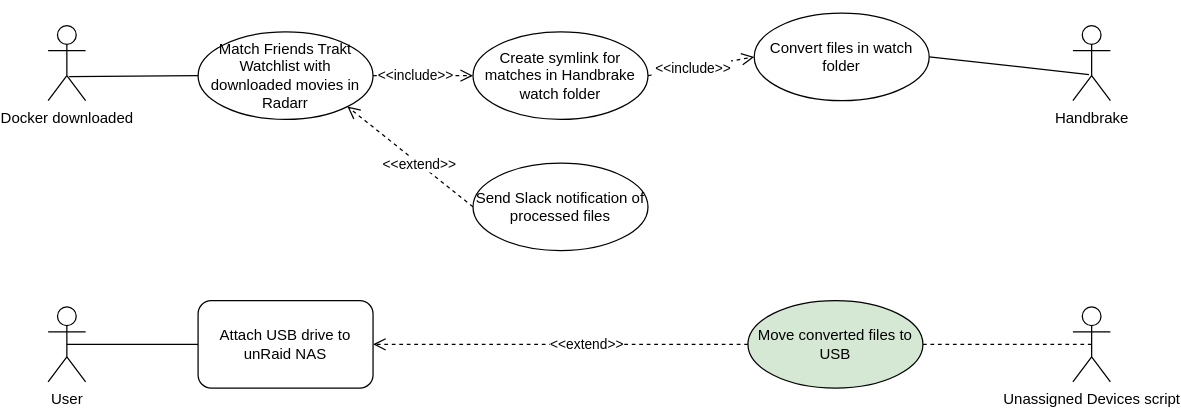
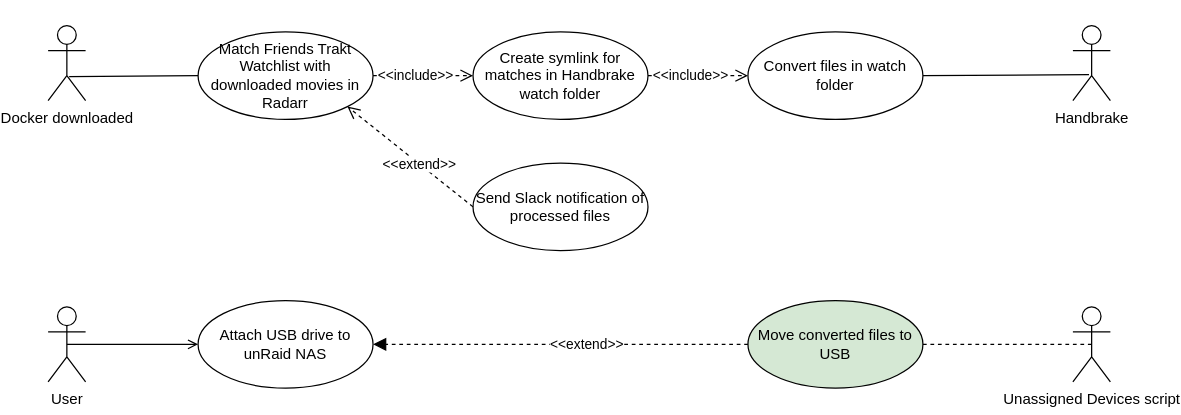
  <mxCell id="0" />
  <mxCell id="1" parent="0" />
  <mxCell id="2" value="&lt;div&gt;Handbrake&lt;/div&gt;" style="shape=umlActor;verticalLabelPosition=bottom;labelBackgroundColor=#ffffff;verticalAlign=top;html=1;" vertex="1" parent="1"><mxGeometry x="840" y="20" width="30" height="60" as="geometry" /></mxCell>
  <mxCell id="3" value="Docker downloaded" style="shape=umlActor;verticalLabelPosition=bottom;labelBackgroundColor=#ffffff;verticalAlign=top;html=1;" vertex="1" parent="1"><mxGeometry x="20" y="20" width="30" height="60" as="geometry" /></mxCell>
  <mxCell id="4" value="Match Friends Trakt Watchlist with downloaded movies in Radarr" style="ellipse;whiteSpace=wrap;html=1;" vertex="1" parent="1"><mxGeometry x="140" y="25" width="140" height="70" as="geometry" /></mxCell>
  <mxCell id="5" style="edgeStyle=none;rounded=0;html=1;exitX=0.561;exitY=0.681;exitPerimeter=0;startArrow=none;startFill=0;endArrow=none;endFill=0;jettySize=auto;orthogonalLoop=1;strokeWidth=1;exitDx=0;exitDy=0;entryX=0;entryY=0.5;entryDx=0;entryDy=0;" edge="1" parent="1" source="3" target="4"><mxGeometry relative="1" as="geometry"><mxPoint x="35" y="135" as="sourcePoint" /><mxPoint x="110" y="50" as="targetPoint" /></mxGeometry></mxCell>
  <mxCell id="6" value="Create symlink for matches in Handbrake watch folder" style="ellipse;whiteSpace=wrap;html=1;" vertex="1" parent="1"><mxGeometry x="360" y="25" width="140" height="70" as="geometry" /></mxCell>
- <mxCell id="7" value="Convert files in watch folder" style="ellipse;whiteSpace=wrap;html=1;" vertex="1" parent="1"><mxGeometry x="585" y="10" width="140" height="70" as="geometry" /></mxCell>
+ <mxCell id="7" value="Convert files in watch folder" style="ellipse;whiteSpace=wrap;html=1;" vertex="1" parent="1"><mxGeometry x="580" y="25" width="140" height="70" as="geometry" /></mxCell>
  <mxCell id="8" style="edgeStyle=none;rounded=0;html=1;exitX=0.43;exitY=0.652;exitPerimeter=0;entryX=1;entryY=0.5;startArrow=none;startFill=0;endArrow=none;endFill=0;jettySize=auto;orthogonalLoop=1;strokeWidth=1;entryDx=0;entryDy=0;exitDx=0;exitDy=0;" edge="1" parent="1" source="2" target="7"><mxGeometry relative="1" as="geometry"><mxPoint x="865" y="-230" as="sourcePoint" /><mxPoint x="709.497" y="-79.749" as="targetPoint" /></mxGeometry></mxCell>
  <mxCell id="9" value="&amp;lt;&amp;lt;include&amp;gt;&amp;gt;" style="html=1;verticalAlign=middle;endArrow=open;dashed=1;endSize=8;exitX=1;exitY=0.5;exitDx=0;exitDy=0;entryX=0;entryY=0.5;entryDx=0;entryDy=0;" edge="1" parent="1" source="4" target="6"><mxGeometry x="-0.143" relative="1" as="geometry"><mxPoint x="290" y="-55.5" as="sourcePoint" /><mxPoint x="480" y="-55" as="targetPoint" /><mxPoint as="offset" /></mxGeometry></mxCell>
  <mxCell id="10" value="&amp;lt;&amp;lt;include&amp;gt;&amp;gt;" style="html=1;verticalAlign=middle;endArrow=open;dashed=1;endSize=8;exitX=1;exitY=0.5;entryX=0;entryY=0.5;entryDx=0;entryDy=0;exitDx=0;exitDy=0;" edge="1" parent="1" source="6" target="7"><mxGeometry x="-0.143" relative="1" as="geometry"><mxPoint x="290" y="-55.5" as="sourcePoint" /><mxPoint x="590" y="-55" as="targetPoint" /><mxPoint as="offset" /></mxGeometry></mxCell>
- <mxCell id="11" style="edgeStyle=none;rounded=0;html=1;exitX=0.5;exitY=0.5;exitPerimeter=0;entryX=0;entryY=0.5;endArrow=none;endFill=0;jettySize=auto;orthogonalLoop=1;" edge="1" parent="1" source="12" target="13"><mxGeometry relative="1" as="geometry" /></mxCell>
+ <mxCell id="11" style="edgeStyle=none;rounded=0;html=1;exitX=0.5;exitY=0.5;exitPerimeter=0;entryX=0;entryY=0.5;endArrow=open;endFill=0;jettySize=auto;orthogonalLoop=1;" edge="1" parent="1" source="12" target="13"><mxGeometry relative="1" as="geometry" /></mxCell>
  <mxCell id="12" value="User" style="shape=umlActor;verticalLabelPosition=bottom;labelBackgroundColor=#ffffff;verticalAlign=top;html=1;" vertex="1" parent="1"><mxGeometry x="20" y="245" width="30" height="60" as="geometry" /></mxCell>
- <mxCell id="13" value="Attach USB drive to unRaid NAS" style="whiteSpace=wrap;html=1;rounded=1;" vertex="1" parent="1"><mxGeometry x="140" y="240" width="140" height="70" as="geometry" /></mxCell>
- <mxCell id="14" value="&amp;lt;&amp;lt;extend&amp;gt;&amp;gt;" style="html=1;verticalAlign=middle;endArrow=open;dashed=1;endSize=8;exitX=0;exitY=0.5;entryX=1;entryY=0.5;entryDx=0;entryDy=0;exitDx=0;exitDy=0;" edge="1" parent="1" source="16" target="13"><mxGeometry x="-0.143" relative="1" as="geometry"><mxPoint x="640" y="304.25" as="sourcePoint" /><mxPoint x="340" y="303.75" as="targetPoint" /><mxPoint as="offset" /></mxGeometry></mxCell>
+ <mxCell id="13" value="Attach USB drive to unRaid NAS" style="ellipse;whiteSpace=wrap;html=1;" vertex="1" parent="1"><mxGeometry x="140" y="240" width="140" height="70" as="geometry" /></mxCell>
+ <mxCell id="14" value="&amp;lt;&amp;lt;extend&amp;gt;&amp;gt;" style="html=1;verticalAlign=middle;endArrow=block;dashed=1;endSize=8;exitX=0;exitY=0.5;entryX=1;entryY=0.5;entryDx=0;entryDy=0;exitDx=0;exitDy=0;" edge="1" parent="1" source="16" target="13"><mxGeometry x="-0.143" relative="1" as="geometry"><mxPoint x="640" y="304.25" as="sourcePoint" /><mxPoint x="340" y="303.75" as="targetPoint" /><mxPoint as="offset" /></mxGeometry></mxCell>
  <mxCell id="15" value="&lt;div&gt;Unassigned Devices script&lt;/div&gt;" style="shape=umlActor;verticalLabelPosition=bottom;labelBackgroundColor=#ffffff;verticalAlign=top;html=1;" vertex="1" parent="1"><mxGeometry x="840" y="245" width="30" height="60" as="geometry" /></mxCell>
  <mxCell id="16" value="Move converted files to USB" style="ellipse;whiteSpace=wrap;html=1;fillColor=#d5e8d4;" vertex="1" parent="1"><mxGeometry x="580" y="240" width="140" height="70" as="geometry" /></mxCell>
  <mxCell id="17" style="edgeStyle=none;rounded=0;html=1;exitX=0.5;exitY=0.5;exitPerimeter=0;entryX=1;entryY=0.5;startArrow=none;startFill=0;endArrow=none;endFill=0;jettySize=auto;orthogonalLoop=1;strokeWidth=1;entryDx=0;entryDy=0;exitDx=0;exitDy=0;dashed=1;" edge="1" parent="1" source="15" target="16"><mxGeometry relative="1" as="geometry"><mxPoint x="862.9" y="129.12" as="sourcePoint" /><mxPoint x="730" y="135" as="targetPoint" /></mxGeometry></mxCell>
  <mxCell id="18" value="Send Slack notification of processed files" style="ellipse;whiteSpace=wrap;html=1;" vertex="1" parent="1"><mxGeometry x="360" y="130" width="140" height="70" as="geometry" /></mxCell>
  <mxCell id="19" value="&amp;lt;&amp;lt;extend&amp;gt;&amp;gt;" style="html=1;verticalAlign=middle;endArrow=open;dashed=1;endSize=8;exitX=0;exitY=0.5;entryX=1;entryY=1;entryDx=0;entryDy=0;exitDx=0;exitDy=0;" edge="1" parent="1" source="18" target="4"><mxGeometry x="-0.143" relative="1" as="geometry"><mxPoint x="590" y="285" as="sourcePoint" /><mxPoint x="290" y="285" as="targetPoint" /><mxPoint as="offset" /></mxGeometry></mxCell>
